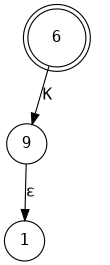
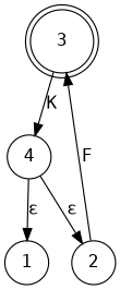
  digraph {
    fontname="DejaVu Sans Mono"
    node [fontname="DejaVu Sans Mono" shape=circle]
    edge [fontname="DejaVu Sans Mono"]
-   3 [shape=doublecircle label=6]
-   4 [label=9]
+   3 [shape=doublecircle]
+   2
+   4
    1
    3 -> 4 [label=K]
+   2 -> 3 [label=F]
+   4 -> 2 [label="ε"]
    4 -> 1 [label="ε"]
  }
